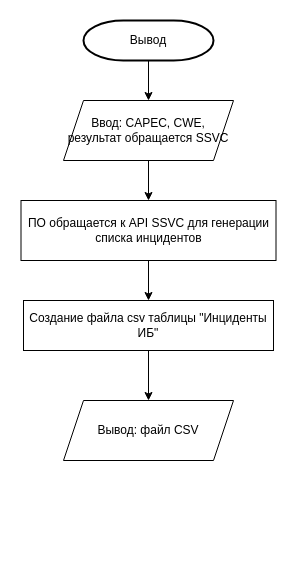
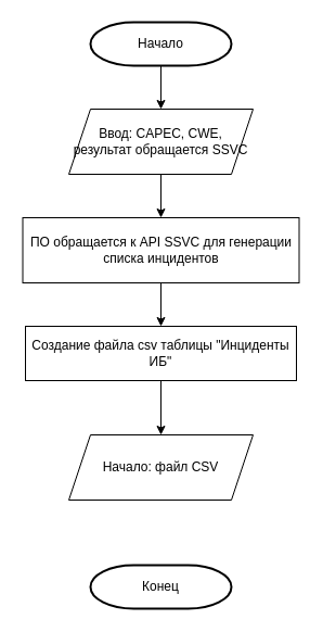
  <mxCell id="0" />
  <mxCell id="1" parent="0" />
  <mxCell id="2" value="" style="edgeStyle=orthogonalEdgeStyle;rounded=0;orthogonalLoop=1;jettySize=auto;html=1;" parent="1" source="3" target="6" edge="1"><mxGeometry relative="1" as="geometry" /></mxCell>
- <mxCell id="3" value="Вывод" style="strokeWidth=2;html=1;shape=mxgraph.flowchart.terminator;whiteSpace=wrap;" parent="1" vertex="1"><mxGeometry x="83" y="20" width="130" height="40" as="geometry" /></mxCell>
+ <mxCell id="3" value="Начало" style="strokeWidth=2;html=1;shape=mxgraph.flowchart.terminator;whiteSpace=wrap;" parent="1" vertex="1"><mxGeometry x="83" y="20" width="130" height="40" as="geometry" /></mxCell>
+ <mxCell id="4" value="Конец" style="strokeWidth=2;html=1;shape=mxgraph.flowchart.terminator;whiteSpace=wrap;" parent="1" vertex="1"><mxGeometry x="83" y="520" width="130" height="40" as="geometry" /></mxCell>
  <mxCell id="5" value="" style="edgeStyle=orthogonalEdgeStyle;rounded=0;orthogonalLoop=1;jettySize=auto;html=1;" parent="1" source="6" target="8" edge="1"><mxGeometry relative="1" as="geometry" /></mxCell>
  <mxCell id="6" value="Ввод: CAPEC, CWE, результат обращается SSVC" style="shape=parallelogram;perimeter=parallelogramPerimeter;whiteSpace=wrap;html=1;fixedSize=1;" parent="1" vertex="1"><mxGeometry x="63" y="100" width="170" height="60" as="geometry" /></mxCell>
  <mxCell id="7" value="" style="edgeStyle=orthogonalEdgeStyle;rounded=0;orthogonalLoop=1;jettySize=auto;html=1;" parent="1" source="8" target="10" edge="1"><mxGeometry relative="1" as="geometry" /></mxCell>
  <mxCell id="8" value="ПО обращается к API SSVC для генерации списка инцидентов" style="rounded=0;whiteSpace=wrap;html=1;" parent="1" vertex="1"><mxGeometry x="20.5" y="200" width="255" height="60" as="geometry" /></mxCell>
  <mxCell id="9" value="" style="edgeStyle=orthogonalEdgeStyle;rounded=0;orthogonalLoop=1;jettySize=auto;html=1;" parent="1" source="10" target="11" edge="1"><mxGeometry relative="1" as="geometry" /></mxCell>
  <mxCell id="10" value="Создание файла csv таблицы &quot;Инциденты ИБ&quot;" style="rounded=0;whiteSpace=wrap;html=1;" parent="1" vertex="1"><mxGeometry x="23" y="300" width="250" height="50" as="geometry" /></mxCell>
- <mxCell id="11" value="Вывод: файл CSV" style="shape=parallelogram;perimeter=parallelogramPerimeter;whiteSpace=wrap;html=1;fixedSize=1;" parent="1" vertex="1"><mxGeometry x="63" y="400" width="170" height="60" as="geometry" /></mxCell>
+ <mxCell id="11" value="Начало: файл CSV" style="shape=parallelogram;perimeter=parallelogramPerimeter;whiteSpace=wrap;html=1;fixedSize=1;" parent="1" vertex="1"><mxGeometry x="63" y="400" width="170" height="60" as="geometry" /></mxCell>
